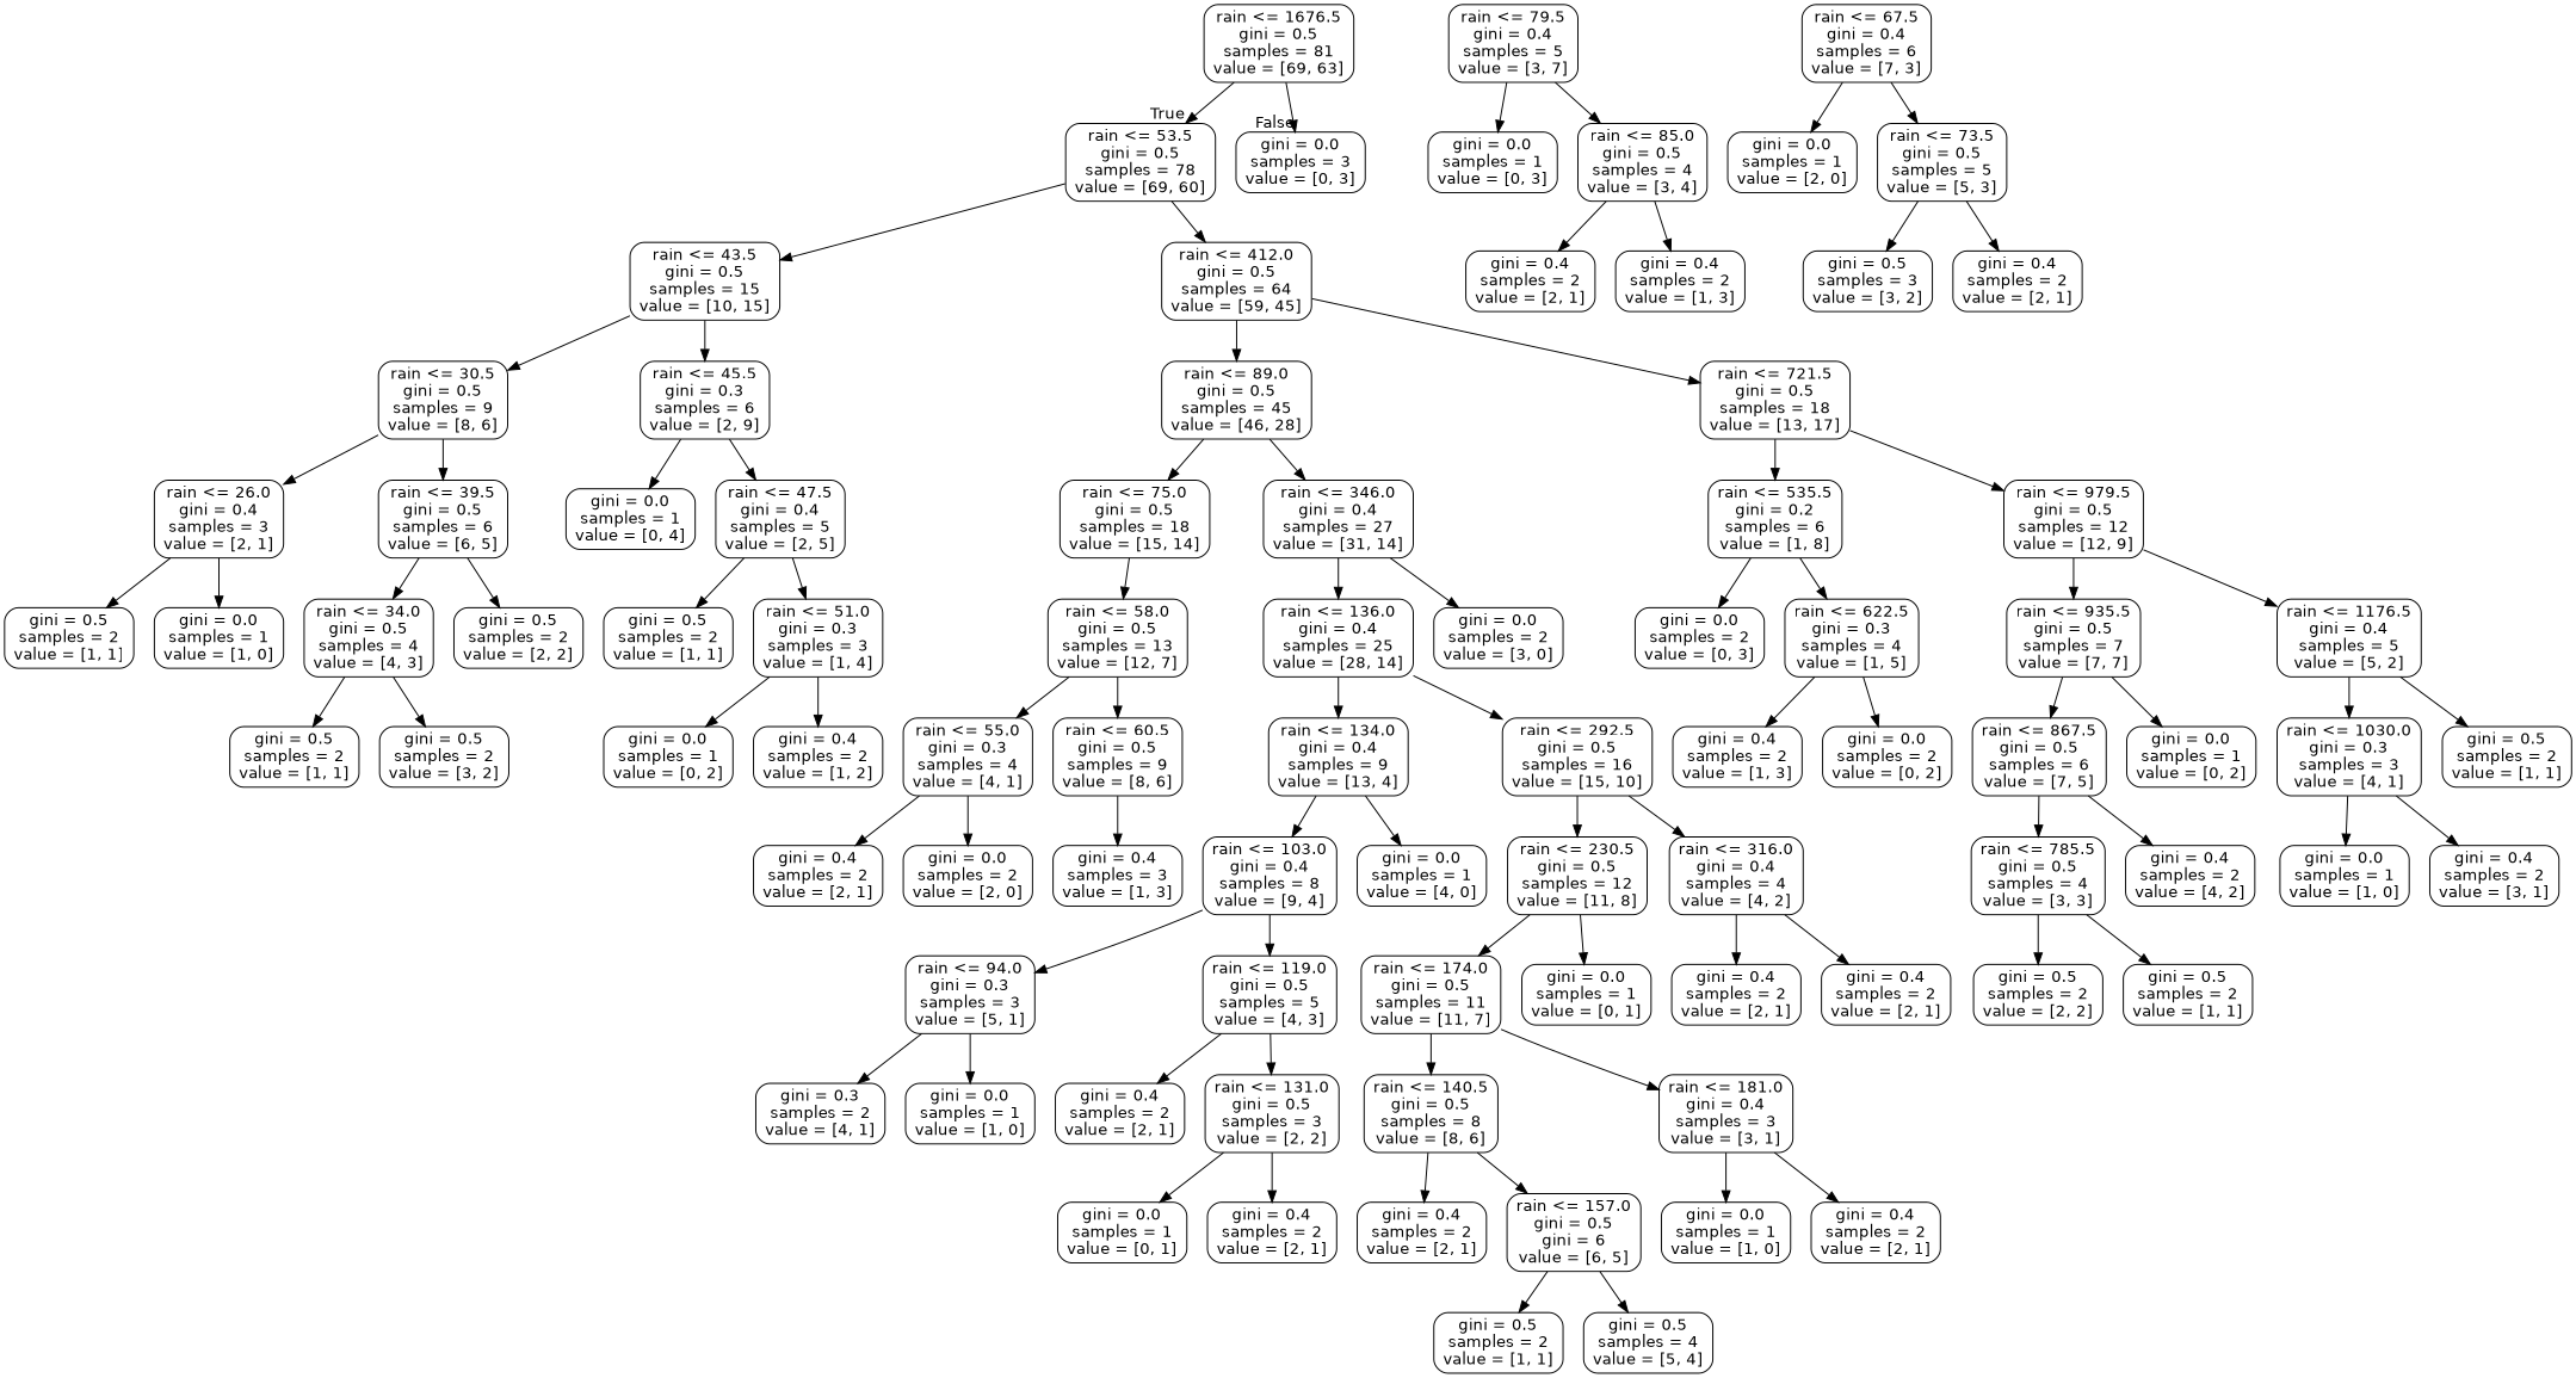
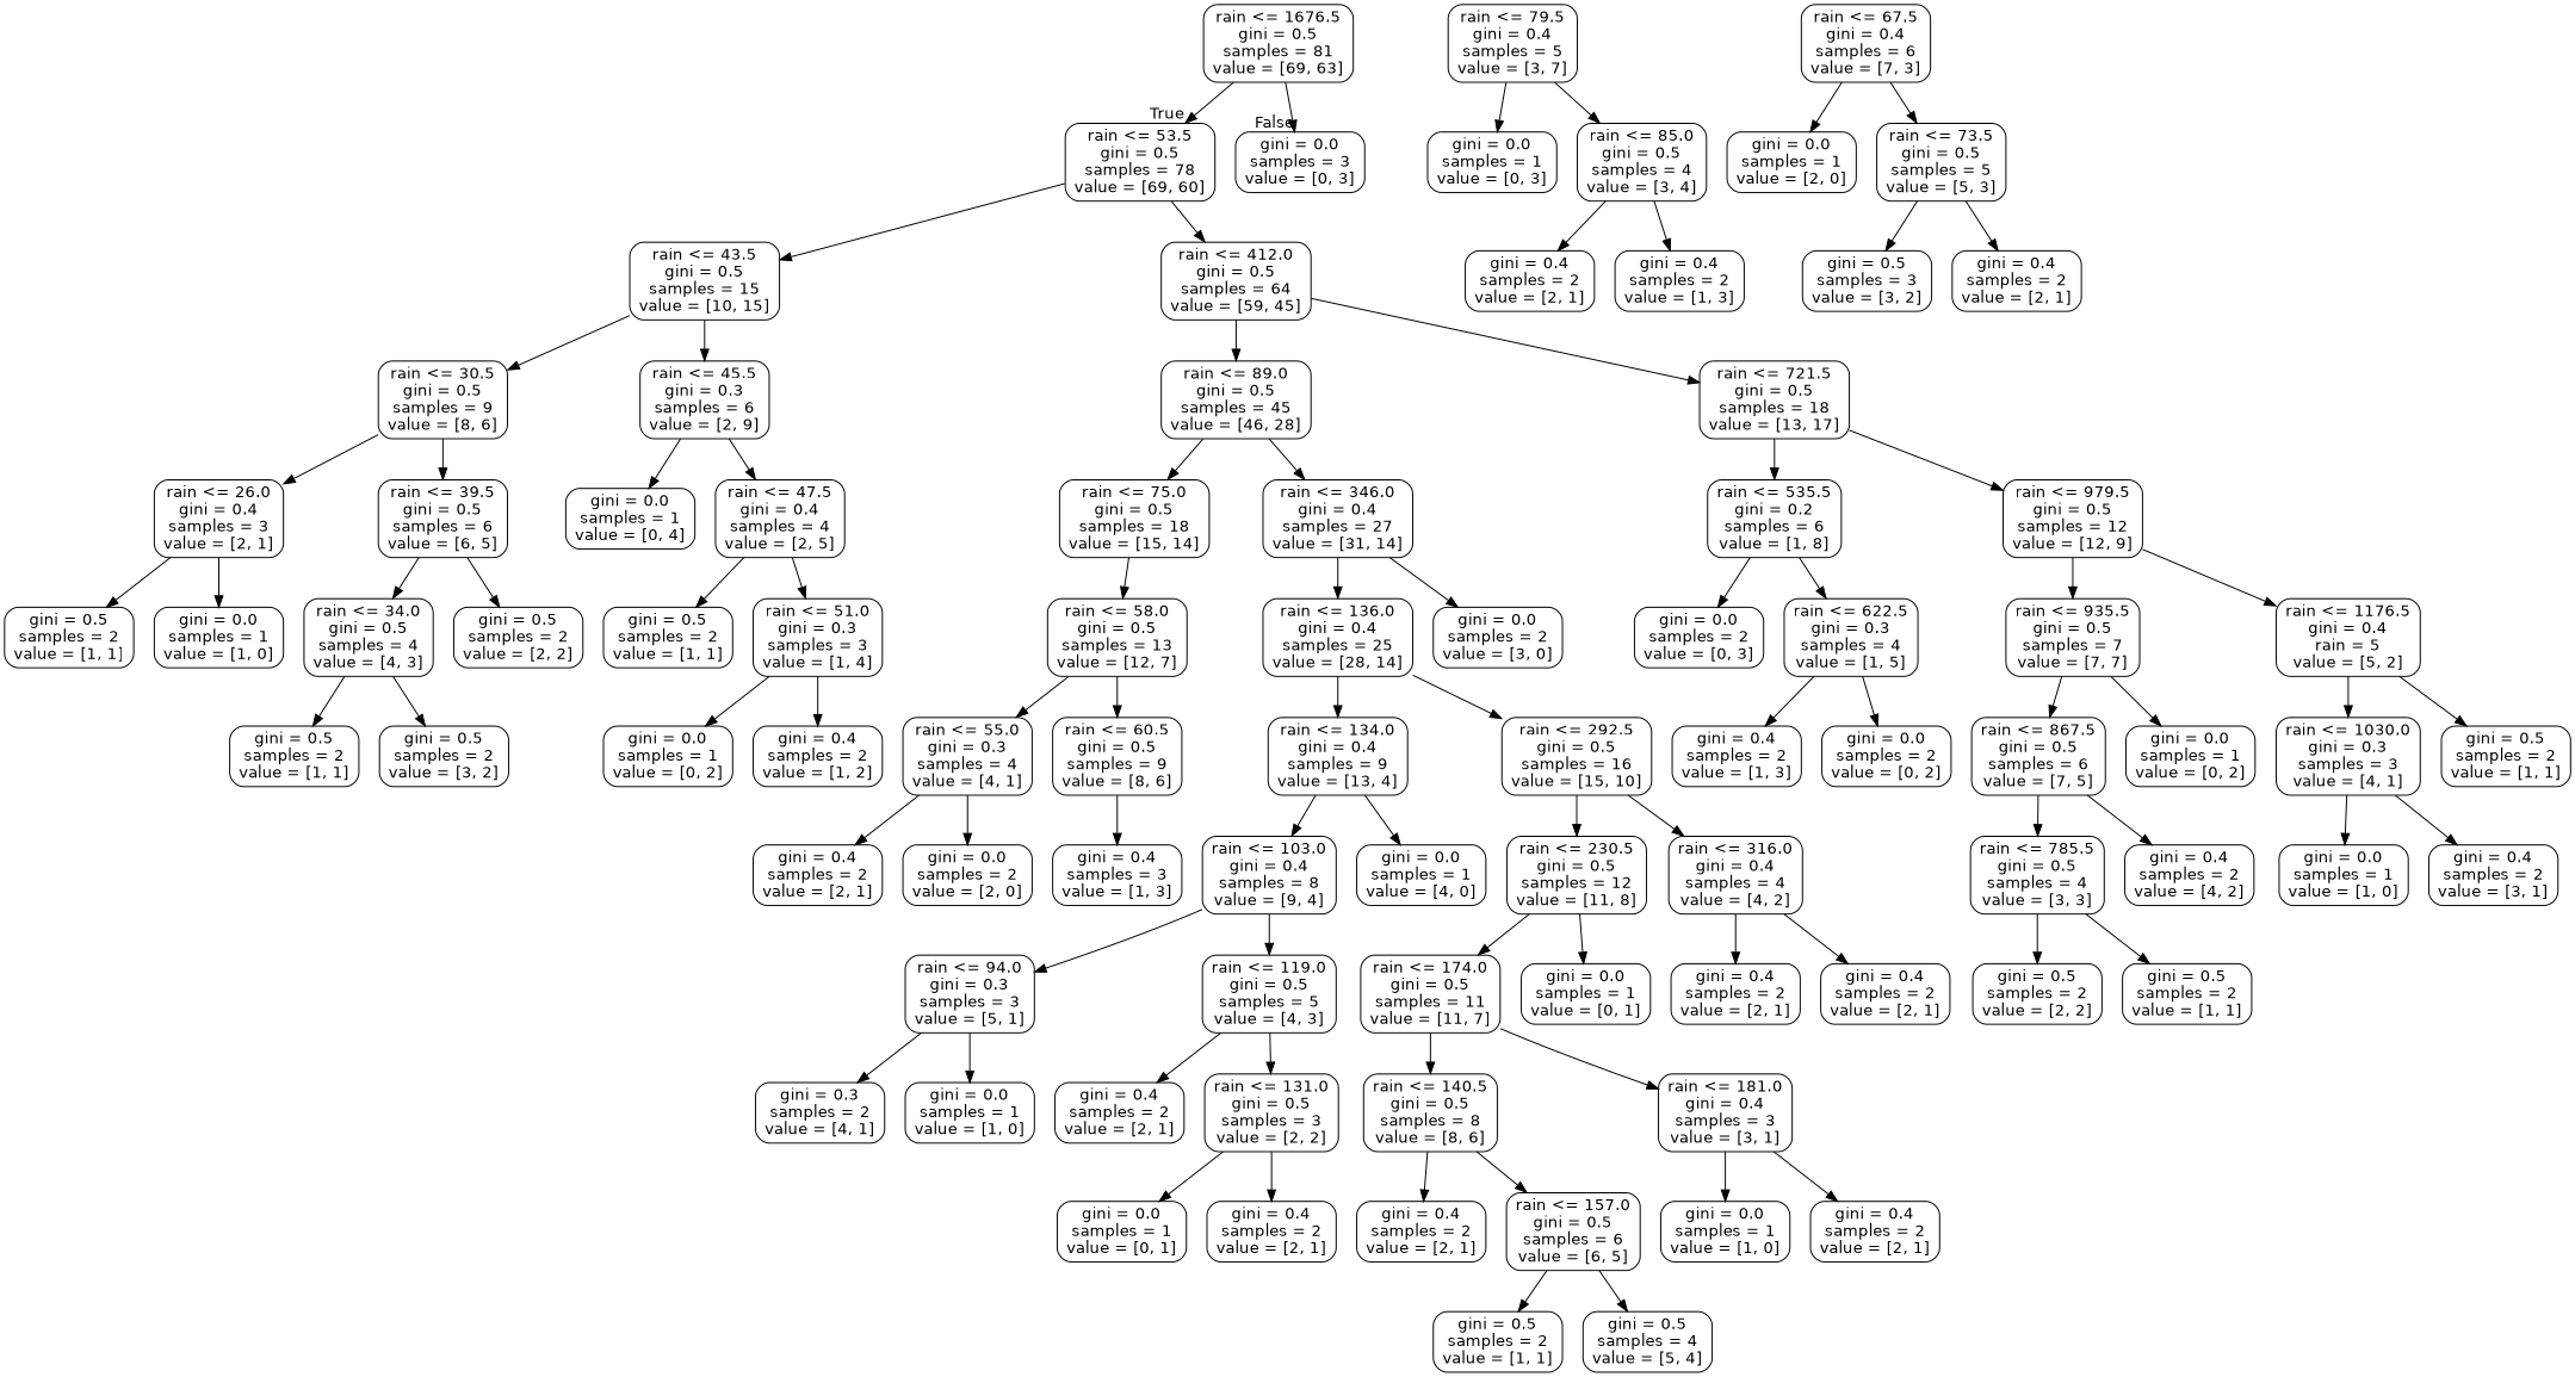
  digraph {
    node [color=black fontname=helvetica shape=box style=rounded]
    edge [fontname=helvetica]
    n1 [label="rain <= 1676.5\ngini = 0.5\nsamples = 81\nvalue = [69, 63]"]
    n2 [label="rain <= 53.5\ngini = 0.5\nsamples = 78\nvalue = [69, 60]"]
    n3 [label="gini = 0.0\nsamples = 3\nvalue = [0, 3]"]
    n4 [label="rain <= 43.5\ngini = 0.5\nsamples = 15\nvalue = [10, 15]"]
    n5 [label="rain <= 412.0\ngini = 0.5\nsamples = 64\nvalue = [59, 45]"]
    n6 [label="rain <= 30.5\ngini = 0.5\nsamples = 9\nvalue = [8, 6]"]
    n7 [label="rain <= 45.5\ngini = 0.3\nsamples = 6\nvalue = [2, 9]"]
    n8 [label="rain <= 89.0\ngini = 0.5\nsamples = 45\nvalue = [46, 28]"]
    n9 [label="rain <= 721.5\ngini = 0.5\nsamples = 18\nvalue = [13, 17]"]
    n10 [label="rain <= 26.0\ngini = 0.4\nsamples = 3\nvalue = [2, 1]"]
    n11 [label="rain <= 39.5\ngini = 0.5\nsamples = 6\nvalue = [6, 5]"]
    n12 [label="gini = 0.0\nsamples = 1\nvalue = [0, 4]"]
-   n13 [label="rain <= 47.5\ngini = 0.4\nsamples = 5\nvalue = [2, 5]"]
+   n13 [label="rain <= 47.5\ngini = 0.4\nsamples = 4\nvalue = [2, 5]"]
    n14 [label="gini = 0.5\nsamples = 2\nvalue = [1, 1]"]
    n15 [label="gini = 0.0\nsamples = 1\nvalue = [1, 0]"]
    n16 [label="rain <= 34.0\ngini = 0.5\nsamples = 4\nvalue = [4, 3]"]
    n17 [label="gini = 0.5\nsamples = 2\nvalue = [2, 2]"]
    n18 [label="gini = 0.5\nsamples = 2\nvalue = [1, 1]"]
    n19 [label="gini = 0.5\nsamples = 2\nvalue = [3, 2]"]
    n20 [label="gini = 0.5\nsamples = 2\nvalue = [1, 1]"]
    n21 [label="rain <= 51.0\ngini = 0.3\nsamples = 3\nvalue = [1, 4]"]
    n22 [label="gini = 0.0\nsamples = 1\nvalue = [0, 2]"]
    n23 [label="gini = 0.4\nsamples = 2\nvalue = [1, 2]"]
    n24 [label="rain <= 75.0\ngini = 0.5\nsamples = 18\nvalue = [15, 14]"]
    n25 [label="rain <= 346.0\ngini = 0.4\nsamples = 27\nvalue = [31, 14]"]
    n26 [label="rain <= 535.5\ngini = 0.2\nsamples = 6\nvalue = [1, 8]"]
    n27 [label="rain <= 979.5\ngini = 0.5\nsamples = 12\nvalue = [12, 9]"]
    n28 [label="rain <= 58.0\ngini = 0.5\nsamples = 13\nvalue = [12, 7]"]
    n29 [label="rain <= 136.0\ngini = 0.4\nsamples = 25\nvalue = [28, 14]"]
    n30 [label="gini = 0.0\nsamples = 2\nvalue = [3, 0]"]
    n31 [label="rain <= 55.0\ngini = 0.3\nsamples = 4\nvalue = [4, 1]"]
    n32 [label="rain <= 60.5\ngini = 0.5\nsamples = 9\nvalue = [8, 6]"]
    n33 [label="rain <= 79.5\ngini = 0.4\nsamples = 5\nvalue = [3, 7]"]
    n34 [label="gini = 0.0\nsamples = 1\nvalue = [0, 3]"]
    n35 [label="rain <= 85.0\ngini = 0.5\nsamples = 4\nvalue = [3, 4]"]
    n36 [label="gini = 0.4\nsamples = 2\nvalue = [2, 1]"]
    n37 [label="gini = 0.0\nsamples = 2\nvalue = [2, 0]"]
    n38 [label="gini = 0.4\nsamples = 3\nvalue = [1, 3]"]
    n39 [label="rain <= 67.5\ngini = 0.4\nsamples = 6\nvalue = [7, 3]"]
    n40 [label="gini = 0.0\nsamples = 1\nvalue = [2, 0]"]
    n41 [label="rain <= 73.5\ngini = 0.5\nsamples = 5\nvalue = [5, 3]"]
    n42 [label="gini = 0.5\nsamples = 3\nvalue = [3, 2]"]
    n43 [label="gini = 0.4\nsamples = 2\nvalue = [2, 1]"]
    n44 [label="gini = 0.4\nsamples = 2\nvalue = [2, 1]"]
    n45 [label="gini = 0.4\nsamples = 2\nvalue = [1, 3]"]
    n46 [label="rain <= 134.0\ngini = 0.4\nsamples = 9\nvalue = [13, 4]"]
    n47 [label="rain <= 292.5\ngini = 0.5\nsamples = 16\nvalue = [15, 10]"]
    n48 [label="rain <= 103.0\ngini = 0.4\nsamples = 8\nvalue = [9, 4]"]
    n49 [label="gini = 0.0\nsamples = 1\nvalue = [4, 0]"]
    n50 [label="rain <= 230.5\ngini = 0.5\nsamples = 12\nvalue = [11, 8]"]
    n51 [label="rain <= 316.0\ngini = 0.4\nsamples = 4\nvalue = [4, 2]"]
    n52 [label="rain <= 94.0\ngini = 0.3\nsamples = 3\nvalue = [5, 1]"]
    n53 [label="rain <= 119.0\ngini = 0.5\nsamples = 5\nvalue = [4, 3]"]
    n54 [label="gini = 0.3\nsamples = 2\nvalue = [4, 1]"]
    n55 [label="gini = 0.0\nsamples = 1\nvalue = [1, 0]"]
    n56 [label="gini = 0.4\nsamples = 2\nvalue = [2, 1]"]
    n57 [label="rain <= 131.0\ngini = 0.5\nsamples = 3\nvalue = [2, 2]"]
    n58 [label="gini = 0.0\nsamples = 1\nvalue = [0, 1]"]
    n59 [label="gini = 0.4\nsamples = 2\nvalue = [2, 1]"]
    n60 [label="rain <= 174.0\ngini = 0.5\nsamples = 11\nvalue = [11, 7]"]
    n61 [label="gini = 0.0\nsamples = 1\nvalue = [0, 1]"]
    n62 [label="gini = 0.4\nsamples = 2\nvalue = [2, 1]"]
    n63 [label="gini = 0.4\nsamples = 2\nvalue = [2, 1]"]
    n64 [label="rain <= 140.5\ngini = 0.5\nsamples = 8\nvalue = [8, 6]"]
    n65 [label="rain <= 181.0\ngini = 0.4\nsamples = 3\nvalue = [3, 1]"]
    n66 [label="gini = 0.4\nsamples = 2\nvalue = [2, 1]"]
-   n67 [label="rain <= 157.0\ngini = 0.5\ngini = 6\nvalue = [6, 5]"]
+   n67 [label="rain <= 157.0\ngini = 0.5\nsamples = 6\nvalue = [6, 5]"]
    n68 [label="gini = 0.0\nsamples = 1\nvalue = [1, 0]"]
    n69 [label="gini = 0.4\nsamples = 2\nvalue = [2, 1]"]
    n70 [label="gini = 0.5\nsamples = 2\nvalue = [1, 1]"]
    n71 [label="gini = 0.5\nsamples = 4\nvalue = [5, 4]"]
    n72 [label="gini = 0.0\nsamples = 2\nvalue = [0, 3]"]
    n73 [label="rain <= 622.5\ngini = 0.3\nsamples = 4\nvalue = [1, 5]"]
    n74 [label="rain <= 935.5\ngini = 0.5\nsamples = 7\nvalue = [7, 7]"]
-   n75 [label="rain <= 1176.5\ngini = 0.4\nsamples = 5\nvalue = [5, 2]"]
+   n75 [label="rain <= 1176.5\ngini = 0.4\nrain = 5\nvalue = [5, 2]"]
    n76 [label="gini = 0.4\nsamples = 2\nvalue = [1, 3]"]
    n77 [label="gini = 0.0\nsamples = 2\nvalue = [0, 2]"]
    n78 [label="rain <= 867.5\ngini = 0.5\nsamples = 6\nvalue = [7, 5]"]
    n79 [label="gini = 0.0\nsamples = 1\nvalue = [0, 2]"]
    n80 [label="rain <= 1030.0\ngini = 0.3\nsamples = 3\nvalue = [4, 1]"]
    n81 [label="gini = 0.5\nsamples = 2\nvalue = [1, 1]"]
    n82 [label="rain <= 785.5\ngini = 0.5\nsamples = 4\nvalue = [3, 3]"]
    n83 [label="gini = 0.4\nsamples = 2\nvalue = [4, 2]"]
    n84 [label="gini = 0.5\nsamples = 2\nvalue = [2, 2]"]
    n85 [label="gini = 0.5\nsamples = 2\nvalue = [1, 1]"]
    n86 [label="gini = 0.0\nsamples = 1\nvalue = [1, 0]"]
    n87 [label="gini = 0.4\nsamples = 2\nvalue = [3, 1]"]
    n1 -> n2 [headlabel=True labelangle=45 labeldistance=2.5]
    n1 -> n3 [headlabel=False labelangle=-45 labeldistance=2.5]
    n2 -> n4
    n2 -> n5
    n4 -> n6
    n4 -> n7
    n5 -> n8
    n5 -> n9
    n6 -> n10
    n6 -> n11
    n7 -> n12
    n7 -> n13
    n8 -> n24
    n8 -> n25
    n9 -> n26
    n9 -> n27
    n10 -> n14
    n10 -> n15
    n11 -> n16
    n11 -> n17
    n13 -> n20
    n13 -> n21
    n16 -> n18
    n16 -> n19
    n21 -> n22
    n21 -> n23
    n24 -> n28
    n25 -> n29
    n25 -> n30
    n26 -> n72
    n26 -> n73
    n27 -> n74
    n27 -> n75
    n28 -> n31
    n28 -> n32
    n29 -> n46
    n29 -> n47
    n31 -> n36
    n31 -> n37
    n32 -> n38
    n33 -> n34
    n33 -> n35
    n35 -> n44
    n35 -> n45
    n39 -> n40
    n39 -> n41
    n41 -> n42
    n41 -> n43
    n46 -> n48
    n46 -> n49
    n47 -> n50
    n47 -> n51
    n48 -> n52
    n48 -> n53
    n50 -> n60
    n50 -> n61
    n51 -> n62
    n51 -> n63
    n52 -> n54
    n52 -> n55
    n53 -> n56
    n53 -> n57
    n57 -> n58
    n57 -> n59
    n60 -> n64
    n60 -> n65
    n64 -> n66
    n64 -> n67
    n65 -> n68
    n65 -> n69
    n67 -> n70
    n67 -> n71
    n73 -> n76
    n73 -> n77
    n74 -> n78
    n74 -> n79
    n75 -> n80
    n75 -> n81
    n78 -> n82
    n78 -> n83
    n80 -> n86
    n80 -> n87
    n82 -> n84
    n82 -> n85
  }
